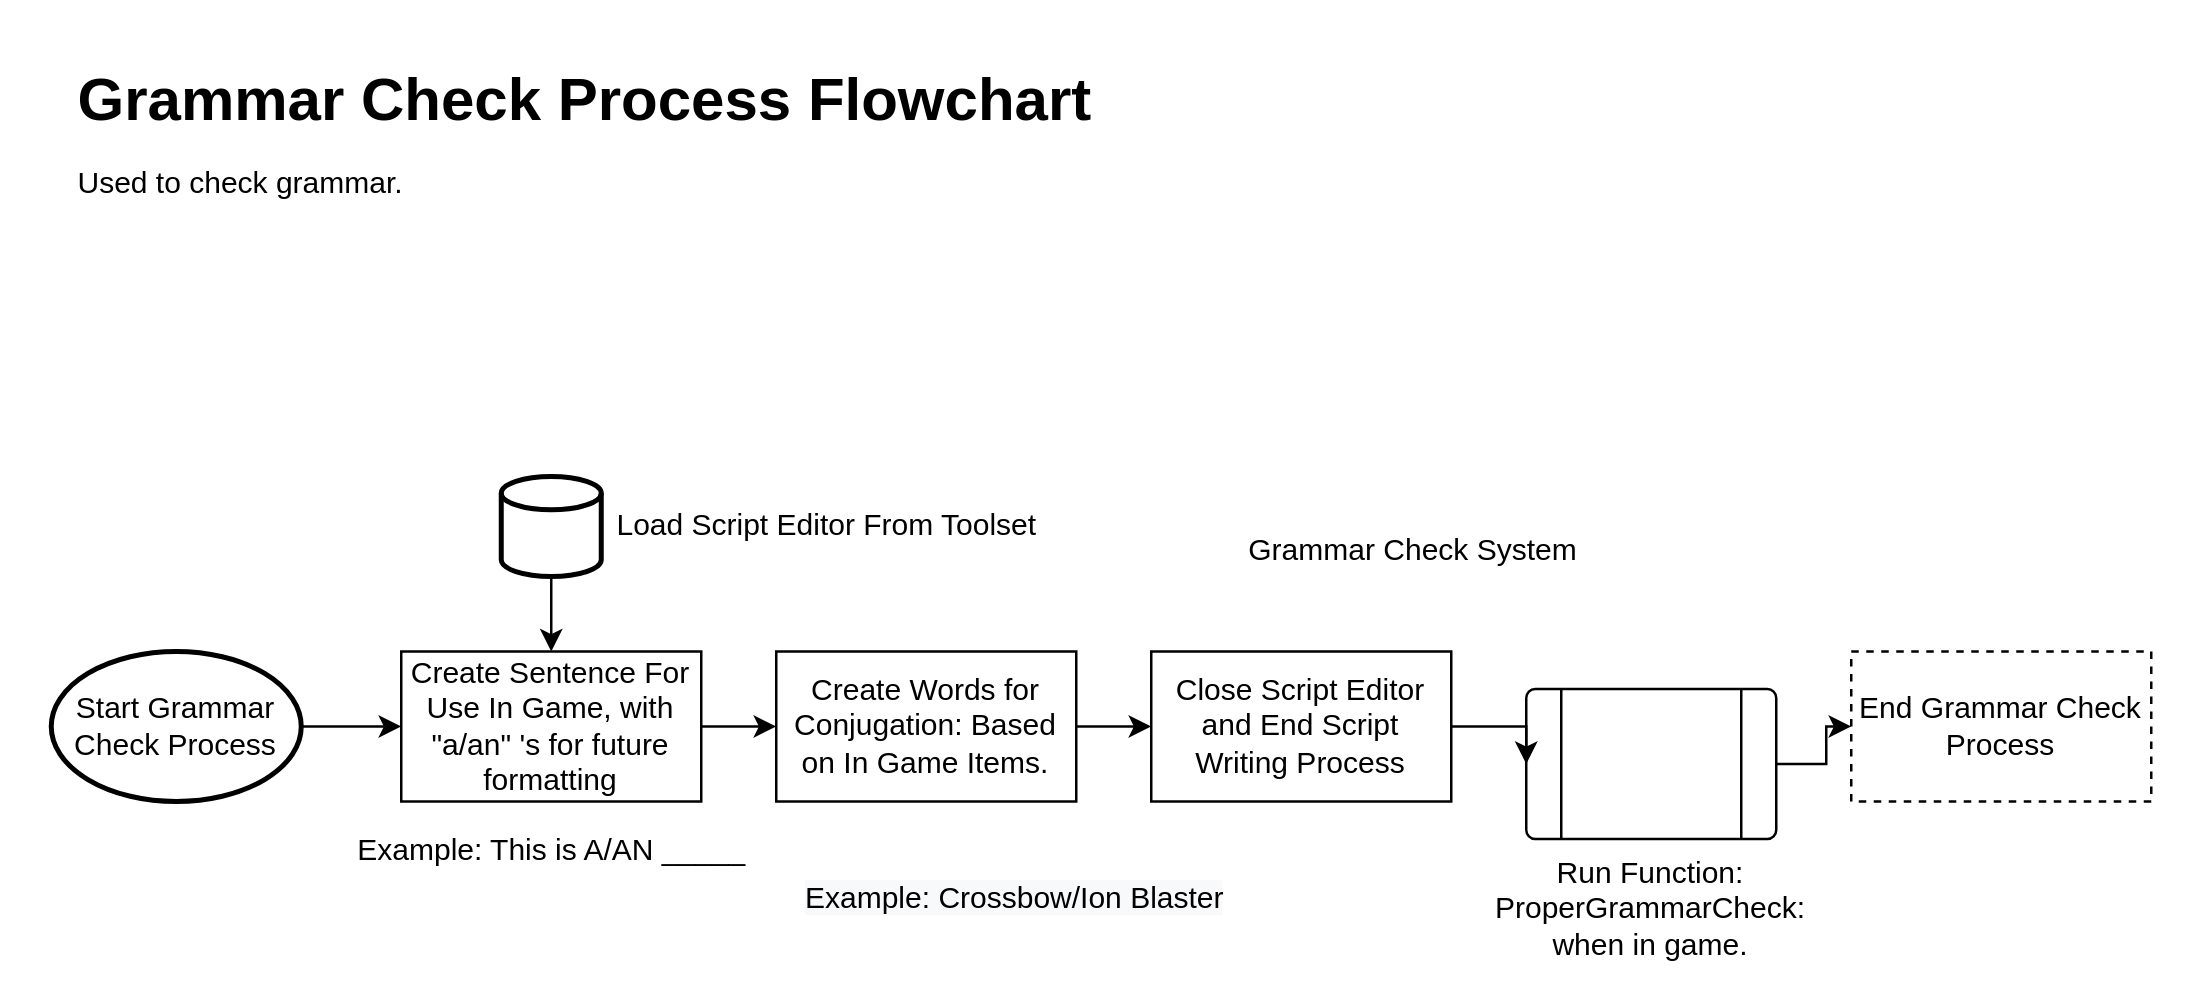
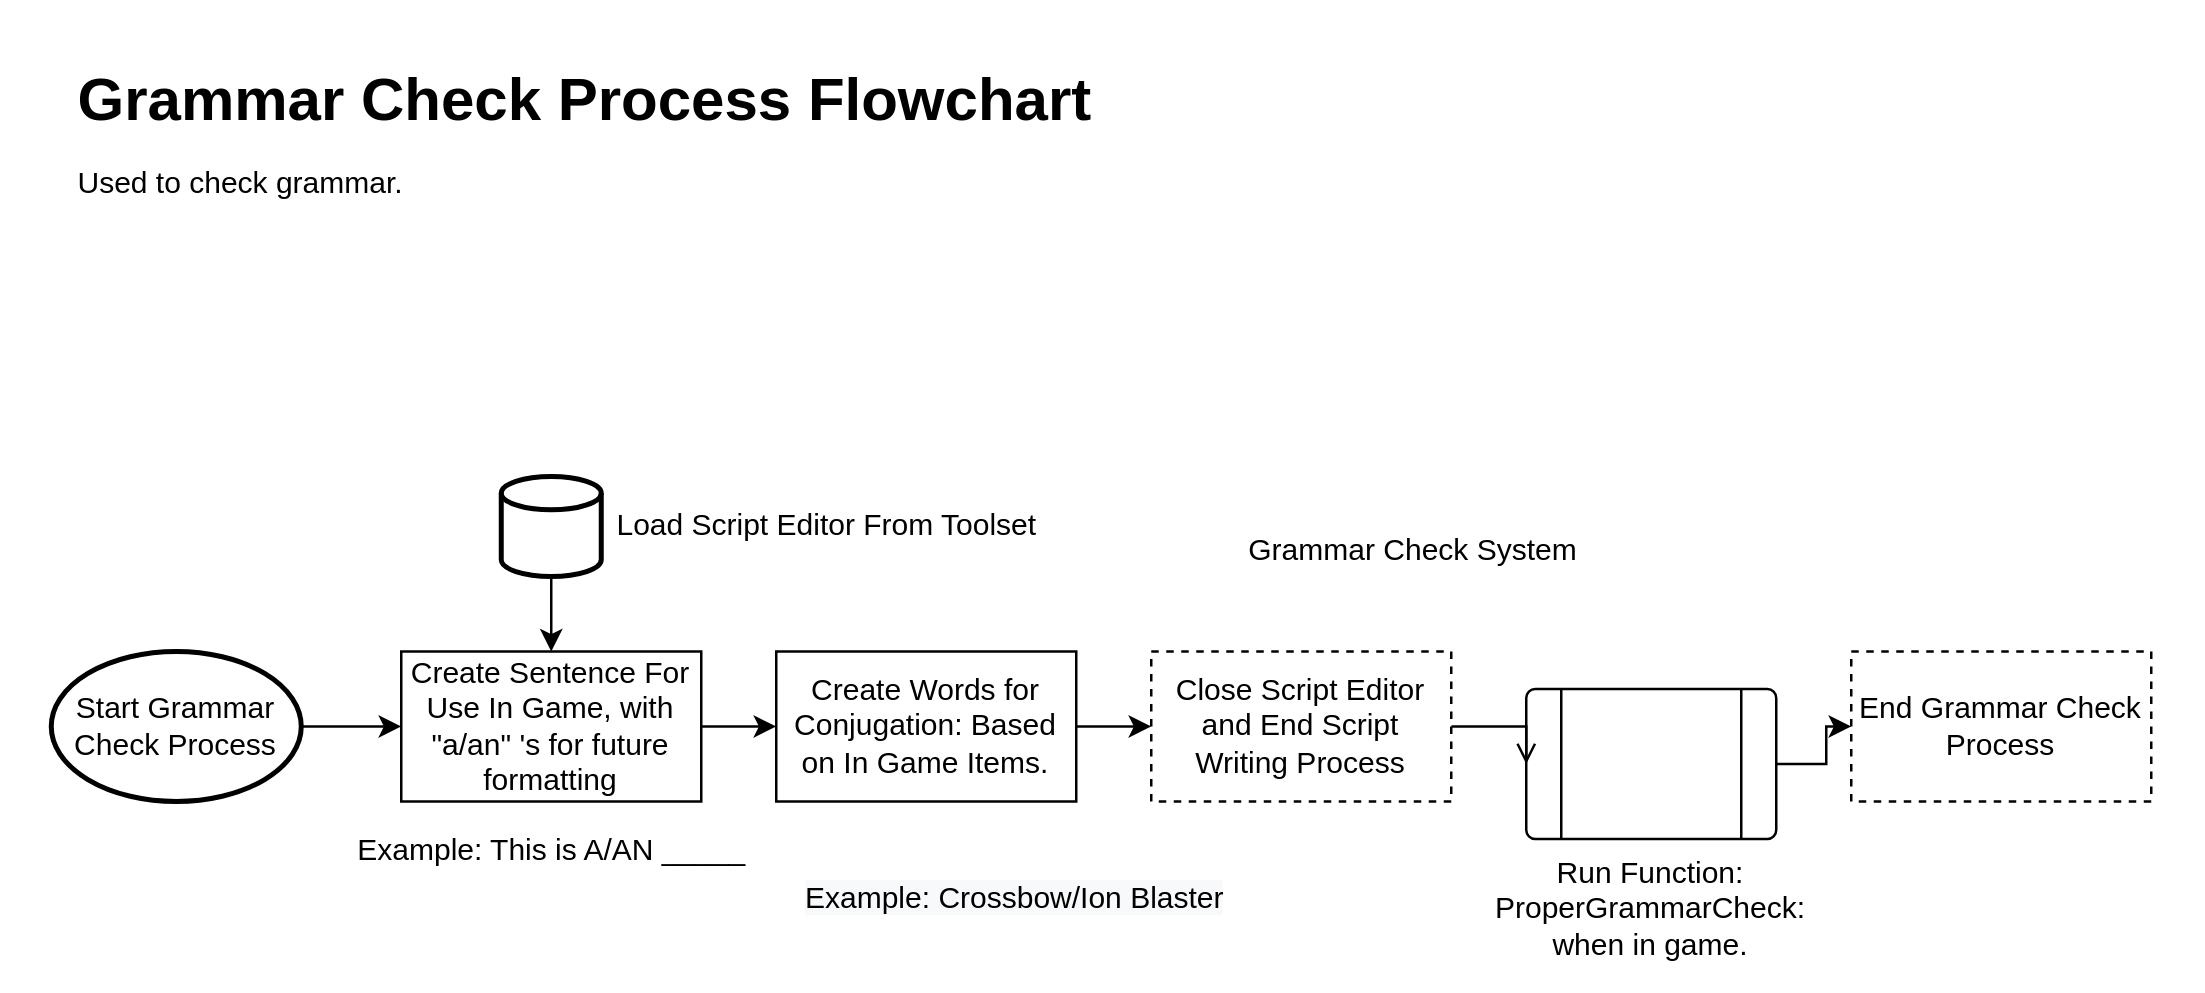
  <mxCell id="0" />
  <mxCell id="1" parent="0" />
  <mxCell id="2" value="Grammar Check System" style="text;html=1;strokeColor=none;fillColor=none;align=center;verticalAlign=middle;whiteSpace=wrap;rounded=0;" parent="1" vertex="1"><mxGeometry x="480" y="210" width="170" height="20" as="geometry" /></mxCell>
  <mxCell id="3" style="edgeStyle=orthogonalEdgeStyle;rounded=0;orthogonalLoop=1;jettySize=auto;html=1;exitX=1;exitY=0.5;exitDx=0;exitDy=0;exitPerimeter=0;entryX=0;entryY=0.5;entryDx=0;entryDy=0;" parent="1" source="4" target="9" edge="1"><mxGeometry relative="1" as="geometry"><mxPoint x="150" y="280" as="targetPoint" /></mxGeometry></mxCell>
  <mxCell id="4" value="Start Grammar Check Process" style="strokeWidth=2;html=1;shape=mxgraph.flowchart.start_1;whiteSpace=wrap;" parent="1" vertex="1"><mxGeometry x="20" y="260" width="100" height="60" as="geometry" /></mxCell>
  <mxCell id="5" style="edgeStyle=orthogonalEdgeStyle;rounded=0;orthogonalLoop=1;jettySize=auto;html=1;exitX=0.5;exitY=1;exitDx=0;exitDy=0;exitPerimeter=0;" parent="1" source="6" edge="1"><mxGeometry relative="1" as="geometry"><mxPoint x="220" y="260" as="targetPoint" /></mxGeometry></mxCell>
  <mxCell id="6" value="" style="strokeWidth=2;html=1;shape=mxgraph.flowchart.database;whiteSpace=wrap;" parent="1" vertex="1"><mxGeometry x="200" y="190" width="40" height="40" as="geometry" /></mxCell>
  <mxCell id="7" value="Load Script Editor From Toolset" style="text;html=1;align=center;verticalAlign=middle;resizable=0;points=[];autosize=1;" parent="1" vertex="1"><mxGeometry x="240" y="200" width="180" height="20" as="geometry" /></mxCell>
  <mxCell id="8" style="edgeStyle=orthogonalEdgeStyle;rounded=0;orthogonalLoop=1;jettySize=auto;html=1;exitX=1;exitY=0.5;exitDx=0;exitDy=0;entryX=0;entryY=0.5;entryDx=0;entryDy=0;" parent="1" source="9" target="12" edge="1"><mxGeometry relative="1" as="geometry"><mxPoint x="340" y="290" as="targetPoint" /></mxGeometry></mxCell>
  <mxCell id="9" value="Create Sentence For Use In Game, with &quot;a/an&quot; 's for future formatting" style="whiteSpace=wrap;html=1;" parent="1" vertex="1"><mxGeometry x="160" y="260" width="120" height="60" as="geometry" /></mxCell>
  <mxCell id="10" value="Example: This is A/AN _____" style="text;html=1;align=center;verticalAlign=middle;resizable=0;points=[];autosize=1;" parent="1" vertex="1"><mxGeometry x="135" y="330" width="170" height="20" as="geometry" /></mxCell>
  <mxCell id="11" style="edgeStyle=orthogonalEdgeStyle;rounded=0;orthogonalLoop=1;jettySize=auto;html=1;exitX=1;exitY=0.5;exitDx=0;exitDy=0;entryX=0;entryY=0.5;entryDx=0;entryDy=0;" parent="1" source="12" target="17" edge="1"><mxGeometry relative="1" as="geometry"><mxPoint x="510" y="290" as="targetPoint" /></mxGeometry></mxCell>
  <mxCell id="12" value="Create Words for Conjugation: Based on In Game Items." style="whiteSpace=wrap;html=1;" parent="1" vertex="1"><mxGeometry x="310" y="260" width="120" height="60" as="geometry" /></mxCell>
  <mxCell id="13" value="&lt;span style=&quot;color: rgb(0 , 0 , 0) ; font-family: &amp;#34;helvetica&amp;#34; ; font-size: 12px ; font-style: normal ; font-weight: 400 ; letter-spacing: normal ; text-align: center ; text-indent: 0px ; text-transform: none ; word-spacing: 0px ; background-color: rgb(248 , 249 , 250) ; display: inline ; float: none&quot;&gt;Example: Crossbow/Ion Blaster&lt;/span&gt;" style="text;whiteSpace=wrap;html=1;" parent="1" vertex="1"><mxGeometry x="320" y="345" width="180" height="30" as="geometry" /></mxCell>
  <mxCell id="14" style="edgeStyle=orthogonalEdgeStyle;rounded=0;orthogonalLoop=1;jettySize=auto;html=1;" parent="1" source="15" target="18" edge="1"><mxGeometry relative="1" as="geometry"><mxPoint x="850" y="290" as="targetPoint" /></mxGeometry></mxCell>
  <mxCell id="15" value="Run Function: ProperGrammarCheck: when in game." style="verticalLabelPosition=bottom;verticalAlign=top;html=1;shape=process;whiteSpace=wrap;rounded=1;size=0.14;arcSize=6;" parent="1" vertex="1"><mxGeometry x="610" y="275" width="100" height="60" as="geometry" /></mxCell>
- <mxCell id="16" style="edgeStyle=orthogonalEdgeStyle;rounded=0;orthogonalLoop=1;jettySize=auto;html=1;exitX=1;exitY=0.5;exitDx=0;exitDy=0;entryX=0;entryY=0.5;entryDx=0;entryDy=0;" parent="1" source="17" target="15" edge="1"><mxGeometry relative="1" as="geometry" /></mxCell>
- <mxCell id="17" value="Close Script Editor&lt;br&gt;and End Script Writing Process" style="whiteSpace=wrap;html=1;" parent="1" vertex="1"><mxGeometry x="460" y="260" width="120" height="60" as="geometry" /></mxCell>
+ <mxCell id="16" style="edgeStyle=orthogonalEdgeStyle;rounded=0;orthogonalLoop=1;jettySize=auto;html=1;exitX=1;exitY=0.5;exitDx=0;exitDy=0;entryX=0;entryY=0.5;entryDx=0;entryDy=0;endArrow=open;" parent="1" source="17" target="15" edge="1"><mxGeometry relative="1" as="geometry" /></mxCell>
+ <mxCell id="17" value="Close Script Editor&lt;br&gt;and End Script Writing Process" style="whiteSpace=wrap;html=1;dashed=1;" parent="1" vertex="1"><mxGeometry x="460" y="260" width="120" height="60" as="geometry" /></mxCell>
  <mxCell id="18" value="End Grammar Check Process" style="whiteSpace=wrap;html=1;dashed=1;" parent="1" vertex="1"><mxGeometry x="740" y="260" width="120" height="60" as="geometry" /></mxCell>
  <mxCell id="19" value="&lt;h1&gt;&lt;span style=&quot;background-color: initial;&quot;&gt;Grammar Check Process Flowchart&lt;br&gt;&lt;/span&gt;&lt;span style=&quot;background-color: initial; font-size: 12px; font-weight: normal;&quot;&gt;Used to check grammar.&amp;nbsp;&lt;/span&gt;&lt;br&gt;&lt;/h1&gt;" style="text;html=1;strokeColor=none;fillColor=none;spacing=5;spacingTop=-20;whiteSpace=wrap;overflow=hidden;rounded=0;" vertex="1" parent="1"><mxGeometry x="26" y="20" width="830" height="120" as="geometry" /></mxCell>
